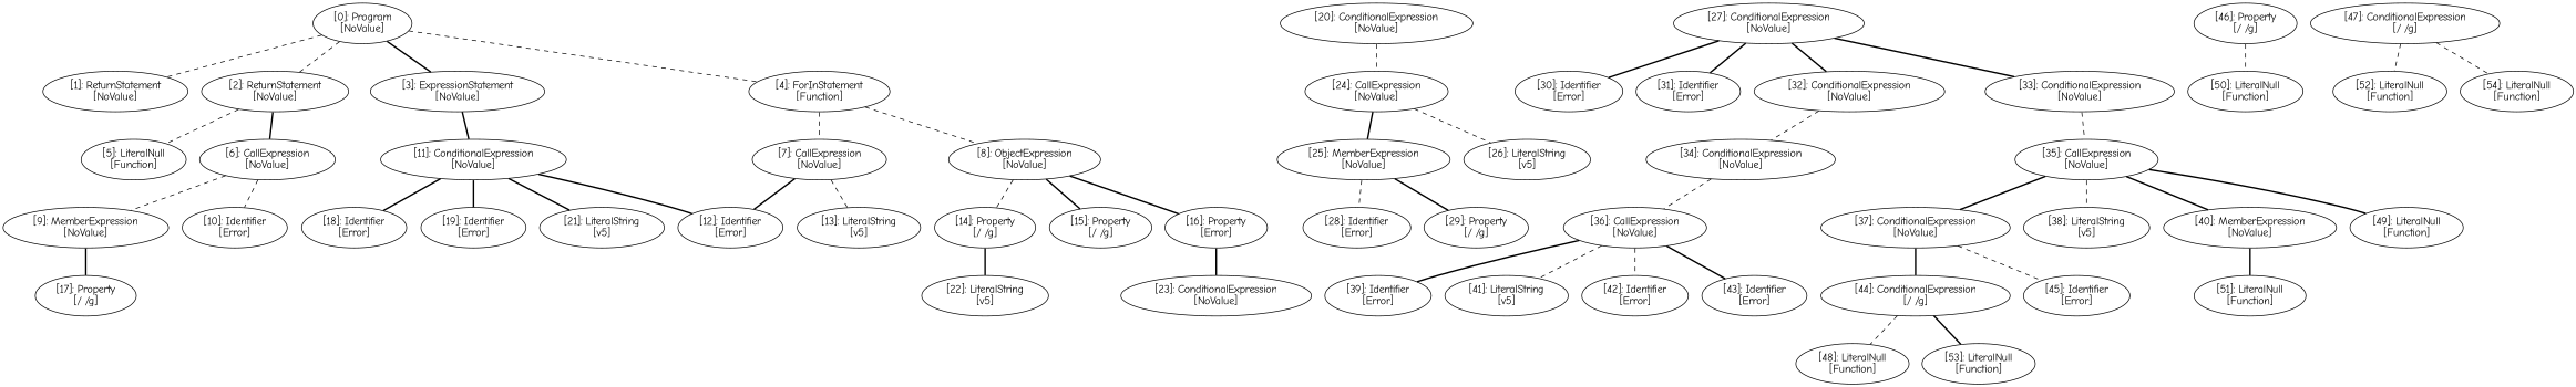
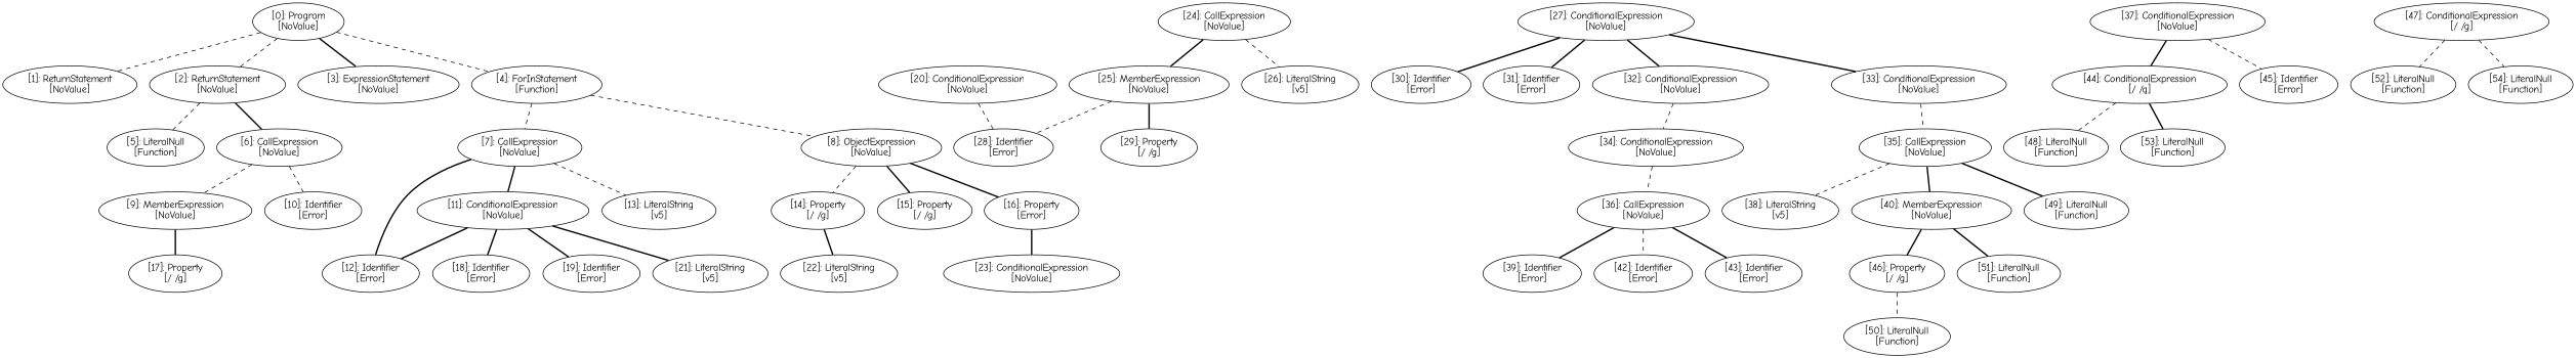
  graph {
    fontname="Comic Neue"
    node [fontname="Comic Neue"]
    edge [fontname="Comic Neue" style=bold]
    n1 [label="[0]: Program\n[NoValue]"]
    n2 [label="[1]: ReturnStatement\n[NoValue]"]
    n3 [label="[2]: ReturnStatement\n[NoValue]"]
    n4 [label="[3]: ExpressionStatement\n[NoValue]"]
    n5 [label="[4]: ForInStatement\n[Function]"]
    n6 [label="[5]: LiteralNull\n[Function]"]
    n7 [label="[6]: CallExpression\n[NoValue]"]
    n8 [label="[7]: CallExpression\n[NoValue]"]
    n9 [label="[8]: ObjectExpression\n[NoValue]"]
    n10 [label="[9]: MemberExpression\n[NoValue]"]
    n11 [label="[10]: Identifier\n[Error]"]
    n12 [label="[11]: ConditionalExpression\n[NoValue]"]
    n13 [label="[12]: Identifier\n[Error]"]
    n14 [label="[13]: LiteralString\n[v5]"]
    n15 [label="[14]: Property\n[/ /g]"]
    n16 [label="[15]: Property\n[/ /g]"]
    n17 [label="[16]: Property\n[Error]"]
    n18 [label="[17]: Property\n[/ /g]"]
    n19 [label="[18]: Identifier\n[Error]"]
    n20 [label="[19]: Identifier\n[Error]"]
    n21 [label="[21]: LiteralString\n[v5]"]
    n22 [label="[22]: LiteralString\n[v5]"]
    n23 [label="[23]: ConditionalExpression\n[NoValue]"]
    n24 [label="[20]: ConditionalExpression\n[NoValue]"]
    n25 [label="[24]: CallExpression\n[NoValue]"]
    n26 [label="[25]: MemberExpression\n[NoValue]"]
    n27 [label="[26]: LiteralString\n[v5]"]
    n28 [label="[28]: Identifier\n[Error]"]
    n29 [label="[29]: Property\n[/ /g]"]
    n30 [label="[27]: ConditionalExpression\n[NoValue]"]
    n31 [label="[30]: Identifier\n[Error]"]
    n32 [label="[31]: Identifier\n[Error]"]
    n33 [label="[32]: ConditionalExpression\n[NoValue]"]
    n34 [label="[33]: ConditionalExpression\n[NoValue]"]
    n35 [label="[34]: ConditionalExpression\n[NoValue]"]
    n36 [label="[35]: CallExpression\n[NoValue]"]
    n37 [label="[36]: CallExpression\n[NoValue]"]
    n38 [label="[37]: ConditionalExpression\n[NoValue]"]
    n39 [label="[38]: LiteralString\n[v5]"]
    n40 [label="[40]: MemberExpression\n[NoValue]"]
    n41 [label="[49]: LiteralNull\n[Function]"]
    n42 [label="[39]: Identifier\n[Error]"]
-   n43 [label="[41]: LiteralString\n[v5]"]
    n44 [label="[42]: Identifier\n[Error]"]
    n45 [label="[43]: Identifier\n[Error]"]
    n46 [label="[44]: ConditionalExpression\n[/ /g]"]
    n47 [label="[45]: Identifier\n[Error]"]
    n48 [label="[46]: Property\n[/ /g]"]
    n49 [label="[51]: LiteralNull\n[Function]"]
    n50 [label="[48]: LiteralNull\n[Function]"]
    n51 [label="[53]: LiteralNull\n[Function]"]
    n52 [label="[50]: LiteralNull\n[Function]"]
    n53 [label="[47]: ConditionalExpression\n[/ /g]"]
    n54 [label="[52]: LiteralNull\n[Function]"]
    n55 [label="[54]: LiteralNull\n[Function]"]
    n1 -- n2 [style=dashed]
    n1 -- n3 [style=dashed]
    n1 -- n4
    n1 -- n5 [style=dashed]
    n3 -- n6 [style=dashed]
    n3 -- n7
    n5 -- n8 [style=dashed]
    n5 -- n9 [style=dashed]
    n7 -- n10 [style=dashed]
    n7 -- n11 [style=dashed]
-   n4 -- n12
+   n8 -- n12
    n8 -- n13
    n8 -- n14 [style=dashed]
    n9 -- n15 [style=dashed]
    n9 -- n16
    n9 -- n17
    n10 -- n18
    n12 -- n13
    n12 -- n19
    n12 -- n20
    n12 -- n21
    n15 -- n22
    n17 -- n23
-   n24 -- n25 [style=dashed]
+   n24 -- n28 [style=dashed]
    n25 -- n26
    n25 -- n27 [style=dashed]
    n26 -- n28 [style=dashed]
    n26 -- n29
    n30 -- n31
    n30 -- n32
    n30 -- n33
    n30 -- n34
    n33 -- n35 [style=dashed]
    n34 -- n36 [style=dashed]
    n35 -- n37 [style=dashed]
-   n36 -- n38
    n36 -- n39 [style=dashed]
    n36 -- n40
    n36 -- n41
    n37 -- n42
-   n37 -- n43 [style=dashed]
    n37 -- n44 [style=dashed]
    n37 -- n45
    n38 -- n46
    n38 -- n47 [style=dashed]
+   n40 -- n48
    n40 -- n49
    n46 -- n50 [style=dashed]
    n46 -- n51
    n48 -- n52 [style=dashed]
    n53 -- n54 [style=dashed]
    n53 -- n55 [style=dashed]
  }
